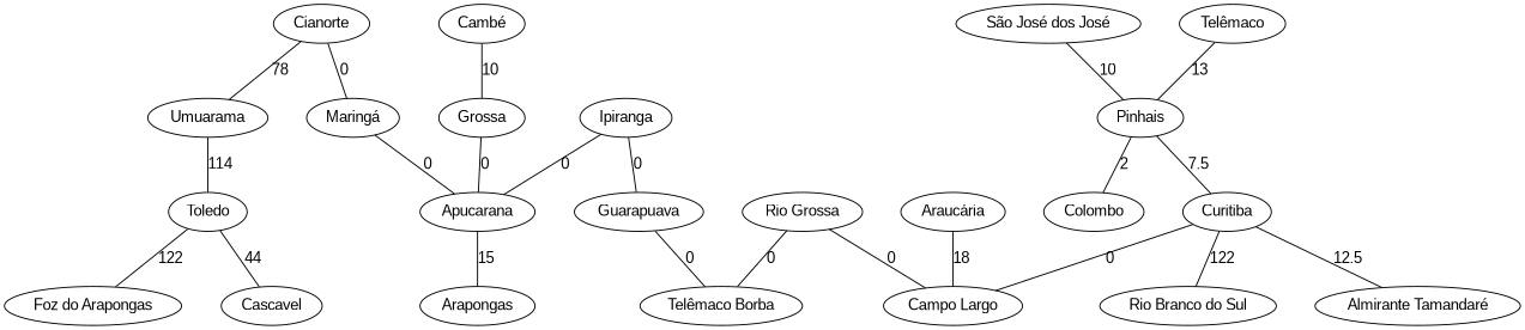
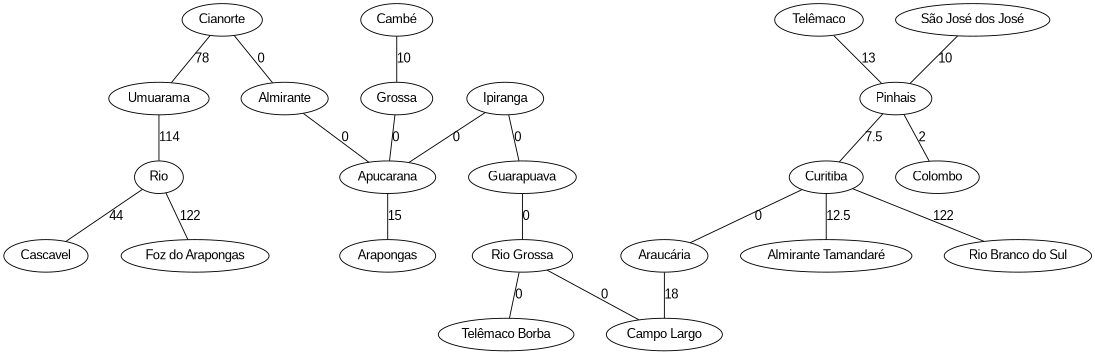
  graph {
    fontname="Liberation Sans"
    nodesep="0.5 equally"
    ranksep="0.5 equally"
    node [fontname="Liberation Sans" shape=ellipse]
    edge [fontname="Liberation Sans"]
    Ipiranga
    Apucarana
    Guarapuava
    Arapongas
    n5 [label="Rio Grossa"]
    Cianorte
-   "Maringá"
+   "Maringá" [label=Almirante]
    Umuarama
-   Toledo
+   Toledo [label=Rio]
    Curitiba
    "Rio Branco do Sul"
    "Campo Largo"
    "Almirante Tamandaré"
    "Telêmaco Borba"
    n15 [label=Grossa]
    Pinhais
    Colombo
    "Cambé"
    n19 [label="São José dos José"]
    n20 [label="Telêmaco"]
    "Araucária"
    Cascavel
    n23 [label="Foz do Arapongas"]
    Ipiranga -- Apucarana [label=0]
    Ipiranga -- Guarapuava [label=0]
    Apucarana -- Arapongas [label=15]
-   Guarapuava -- "Telêmaco Borba" [label=0]
+   Guarapuava -- n5 [label=0]
    n5 -- "Campo Largo" [label=0]
    n5 -- "Telêmaco Borba" [label=0]
    Cianorte -- "Maringá" [label=0]
    Cianorte -- Umuarama [label=78]
    "Maringá" -- Apucarana [label=0]
    Umuarama -- Toledo [label=114]
    Toledo -- Cascavel [label=44]
    Toledo -- n23 [label=122]
    Curitiba -- "Rio Branco do Sul" [label=122]
-   Curitiba -- "Campo Largo" [label=0]
+   Curitiba -- "Araucária" [label=0]
    Curitiba -- "Almirante Tamandaré" [label=12.5]
    n15 -- Apucarana [label=0]
    Pinhais -- Curitiba [label=7.5]
    Pinhais -- Colombo [label=2]
    "Cambé" -- n15 [label=10]
    n19 -- Pinhais [label=10]
    n20 -- Pinhais [label=13]
    "Araucária" -- "Campo Largo" [label=18]
  }
